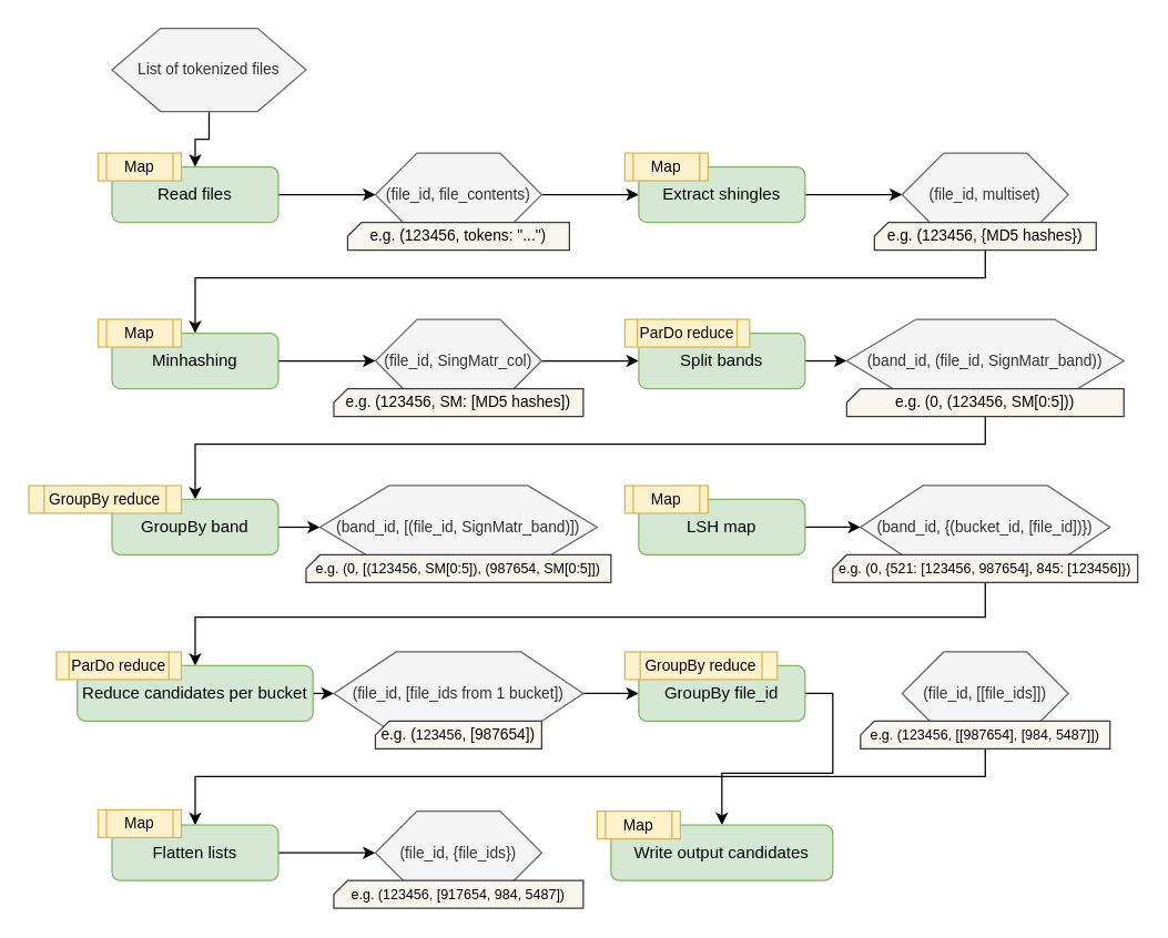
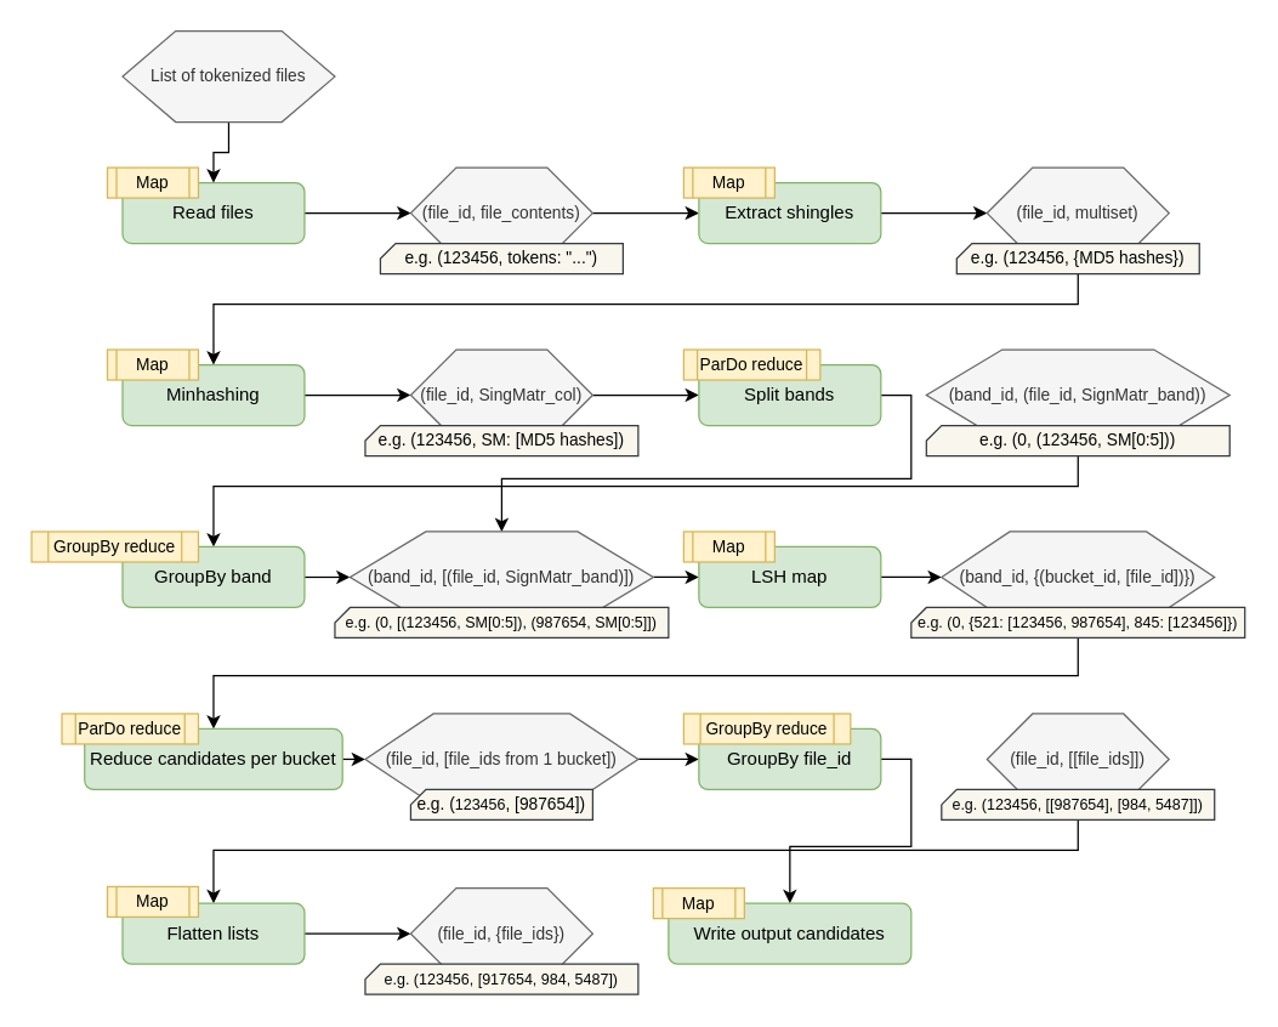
  <mxCell id="0" />
  <mxCell id="1" parent="0" />
  <mxCell id="2" style="edgeStyle=orthogonalEdgeStyle;rounded=0;orthogonalLoop=1;jettySize=auto;html=1;exitX=1;exitY=0.5;exitDx=0;exitDy=0;entryX=0;entryY=0.5;entryDx=0;entryDy=0;endArrow=classic;endFill=1;" parent="1" source="3" target="7" edge="1"><mxGeometry relative="1" as="geometry" /></mxCell>
  <mxCell id="3" value="Read files" style="rounded=1;whiteSpace=wrap;html=1;fillColor=#d5e8d4;strokeColor=#82b366;" parent="1" vertex="1"><mxGeometry x="80" y="120" width="120" height="40" as="geometry" /></mxCell>
  <mxCell id="4" style="edgeStyle=orthogonalEdgeStyle;rounded=0;orthogonalLoop=1;jettySize=auto;html=1;entryX=0.5;entryY=0;entryDx=0;entryDy=0;" parent="1" source="5" target="3" edge="1"><mxGeometry relative="1" as="geometry" /></mxCell>
  <mxCell id="5" value="&lt;span style=&quot;white-space: normal; font-size: 11px;&quot;&gt;List of tokenized files&lt;/span&gt;" style="shape=hexagon;perimeter=hexagonPerimeter2;whiteSpace=wrap;html=1;fillColor=#f5f5f5;strokeColor=#666666;fontColor=#333333;fontSize=11;" parent="1" vertex="1"><mxGeometry x="80" y="20" width="140" height="60" as="geometry" /></mxCell>
  <mxCell id="6" style="edgeStyle=orthogonalEdgeStyle;rounded=0;orthogonalLoop=1;jettySize=auto;html=1;exitX=1;exitY=0.5;exitDx=0;exitDy=0;entryX=0;entryY=0.5;entryDx=0;entryDy=0;endArrow=classic;endFill=1;" parent="1" source="7" target="9" edge="1"><mxGeometry relative="1" as="geometry" /></mxCell>
  <mxCell id="7" value="&lt;span style=&quot;white-space: normal; font-size: 11px;&quot;&gt;(file_id, file_contents)&lt;/span&gt;" style="shape=hexagon;perimeter=hexagonPerimeter2;whiteSpace=wrap;html=1;fillColor=#f5f5f5;strokeColor=#666666;fontColor=#333333;fontSize=11;" parent="1" vertex="1"><mxGeometry x="270" y="110" width="120" height="60" as="geometry" /></mxCell>
  <mxCell id="8" style="edgeStyle=orthogonalEdgeStyle;rounded=0;orthogonalLoop=1;jettySize=auto;html=1;entryX=0;entryY=0.5;entryDx=0;entryDy=0;endArrow=classic;endFill=1;" parent="1" source="9" target="11" edge="1"><mxGeometry relative="1" as="geometry" /></mxCell>
  <mxCell id="9" value="&lt;span style=&quot;text-align: left ; white-space: nowrap&quot;&gt;Extract shingles&lt;/span&gt;" style="rounded=1;whiteSpace=wrap;html=1;fillColor=#d5e8d4;strokeColor=#82b366;" parent="1" vertex="1"><mxGeometry x="460" y="120" width="120" height="40" as="geometry" /></mxCell>
  <mxCell id="10" style="edgeStyle=orthogonalEdgeStyle;rounded=0;orthogonalLoop=1;jettySize=auto;html=1;entryX=0.5;entryY=0;entryDx=0;entryDy=0;endArrow=classic;endFill=1;" parent="1" source="11" target="13" edge="1"><mxGeometry relative="1" as="geometry"><Array as="points"><mxPoint x="710" y="200" /><mxPoint x="140" y="200" /></Array></mxGeometry></mxCell>
  <mxCell id="11" value="&lt;span style=&quot;white-space: normal; font-size: 11px;&quot;&gt;(file_id, multiset)&lt;/span&gt;" style="shape=hexagon;perimeter=hexagonPerimeter2;whiteSpace=wrap;html=1;fillColor=#f5f5f5;strokeColor=#666666;fontColor=#333333;fontSize=11;" parent="1" vertex="1"><mxGeometry x="650" y="110" width="120" height="60" as="geometry" /></mxCell>
  <mxCell id="12" style="edgeStyle=orthogonalEdgeStyle;rounded=0;orthogonalLoop=1;jettySize=auto;html=1;endArrow=classic;endFill=1;" parent="1" source="13" target="15" edge="1"><mxGeometry relative="1" as="geometry" /></mxCell>
  <mxCell id="13" value="&lt;span style=&quot;text-align: left ; white-space: nowrap&quot;&gt;Minhashing&lt;/span&gt;" style="rounded=1;whiteSpace=wrap;html=1;fillColor=#d5e8d4;strokeColor=#82b366;" parent="1" vertex="1"><mxGeometry x="80" y="240" width="120" height="40" as="geometry" /></mxCell>
  <mxCell id="14" style="edgeStyle=orthogonalEdgeStyle;rounded=0;orthogonalLoop=1;jettySize=auto;html=1;entryX=0;entryY=0.5;entryDx=0;entryDy=0;endArrow=classic;endFill=1;" parent="1" source="15" target="17" edge="1"><mxGeometry relative="1" as="geometry" /></mxCell>
  <mxCell id="15" value="&lt;span style=&quot;white-space: normal; font-size: 11px;&quot;&gt;(file_id, SingMatr_col)&lt;/span&gt;" style="shape=hexagon;perimeter=hexagonPerimeter2;whiteSpace=wrap;html=1;fillColor=#f5f5f5;strokeColor=#666666;fontColor=#333333;fontSize=11;" parent="1" vertex="1"><mxGeometry x="270" y="230" width="120" height="60" as="geometry" /></mxCell>
- <mxCell id="16" style="edgeStyle=orthogonalEdgeStyle;rounded=0;orthogonalLoop=1;jettySize=auto;html=1;exitX=1;exitY=0.5;exitDx=0;exitDy=0;entryX=0;entryY=0.5;entryDx=0;entryDy=0;endArrow=classic;endFill=1;" parent="1" source="17" target="19" edge="1"><mxGeometry relative="1" as="geometry" /></mxCell>
+ <mxCell id="16" style="edgeStyle=orthogonalEdgeStyle;rounded=0;orthogonalLoop=1;jettySize=auto;html=1;exitX=1;exitY=0.5;exitDx=0;exitDy=0;endArrow=classic;endFill=1;" parent="1" source="17" target="23" edge="1"><mxGeometry relative="1" as="geometry" /></mxCell>
  <mxCell id="17" value="&lt;span style=&quot;text-align: left ; white-space: nowrap&quot;&gt;Split bands&lt;/span&gt;" style="rounded=1;whiteSpace=wrap;html=1;fillColor=#d5e8d4;strokeColor=#82b366;" parent="1" vertex="1"><mxGeometry x="460" y="240" width="120" height="40" as="geometry" /></mxCell>
  <mxCell id="18" style="edgeStyle=orthogonalEdgeStyle;rounded=0;orthogonalLoop=1;jettySize=auto;html=1;entryX=0.5;entryY=0;entryDx=0;entryDy=0;endArrow=classic;endFill=1;" parent="1" source="19" target="21" edge="1"><mxGeometry relative="1" as="geometry"><Array as="points"><mxPoint x="710" y="320" /><mxPoint x="140" y="320" /></Array></mxGeometry></mxCell>
  <mxCell id="19" value="&lt;span style=&quot;white-space: normal; font-size: 11px;&quot;&gt;(band_id, (&lt;/span&gt;file_id, SignMatr_band&lt;span style=&quot;white-space: normal; font-size: 11px;&quot;&gt;))&lt;/span&gt;" style="shape=hexagon;perimeter=hexagonPerimeter2;whiteSpace=wrap;html=1;fillColor=#f5f5f5;strokeColor=#666666;fontColor=#333333;fontSize=11;" parent="1" vertex="1"><mxGeometry x="610" y="230" width="200" height="60" as="geometry" /></mxCell>
  <mxCell id="20" style="edgeStyle=orthogonalEdgeStyle;rounded=0;orthogonalLoop=1;jettySize=auto;html=1;exitX=1;exitY=0.5;exitDx=0;exitDy=0;entryX=0;entryY=0.5;entryDx=0;entryDy=0;endArrow=classic;endFill=1;" parent="1" source="21" target="23" edge="1"><mxGeometry relative="1" as="geometry" /></mxCell>
  <mxCell id="21" value="&lt;span style=&quot;text-align: left ; white-space: nowrap&quot;&gt;GroupBy band&lt;/span&gt;" style="rounded=1;whiteSpace=wrap;html=1;fillColor=#d5e8d4;strokeColor=#82b366;" parent="1" vertex="1"><mxGeometry x="80" y="360" width="120" height="40" as="geometry" /></mxCell>
+ <mxCell id="22" style="edgeStyle=orthogonalEdgeStyle;rounded=0;orthogonalLoop=1;jettySize=auto;html=1;entryX=0;entryY=0.5;entryDx=0;entryDy=0;endArrow=classic;endFill=1;" parent="1" source="23" target="25" edge="1"><mxGeometry relative="1" as="geometry" /></mxCell>
  <mxCell id="23" value="&lt;span style=&quot;white-space: normal; font-size: 11px;&quot;&gt;(band_id, [(&lt;/span&gt;file_id, SignMatr_band&lt;span style=&quot;white-space: normal; font-size: 11px;&quot;&gt;)])&lt;/span&gt;" style="shape=hexagon;perimeter=hexagonPerimeter2;whiteSpace=wrap;html=1;fillColor=#f5f5f5;strokeColor=#666666;fontColor=#333333;fontSize=11;" parent="1" vertex="1"><mxGeometry x="230" y="350" width="200" height="60" as="geometry" /></mxCell>
  <mxCell id="24" style="edgeStyle=orthogonalEdgeStyle;rounded=0;orthogonalLoop=1;jettySize=auto;html=1;exitX=1;exitY=0.5;exitDx=0;exitDy=0;entryX=0;entryY=0.5;entryDx=0;entryDy=0;endArrow=classic;endFill=1;" parent="1" source="25" target="27" edge="1"><mxGeometry relative="1" as="geometry" /></mxCell>
  <mxCell id="25" value="&lt;span style=&quot;text-align: left ; white-space: nowrap&quot;&gt;LSH map&lt;/span&gt;" style="rounded=1;whiteSpace=wrap;html=1;fillColor=#d5e8d4;strokeColor=#82b366;" parent="1" vertex="1"><mxGeometry x="460" y="360" width="120" height="40" as="geometry" /></mxCell>
  <mxCell id="26" style="edgeStyle=orthogonalEdgeStyle;rounded=0;orthogonalLoop=1;jettySize=auto;html=1;exitX=0.5;exitY=1;exitDx=0;exitDy=0;entryX=0.5;entryY=0;entryDx=0;entryDy=0;endArrow=classic;endFill=1;fontSize=11;" parent="1" source="27" target="29" edge="1"><mxGeometry relative="1" as="geometry" /></mxCell>
  <mxCell id="27" value="&lt;span style=&quot;white-space: normal ; font-size: 11px&quot;&gt;(band_id, {(bucket_id&lt;/span&gt;, [file_id]&lt;span style=&quot;white-space: normal ; font-size: 11px&quot;&gt;)})&lt;/span&gt;" style="shape=hexagon;perimeter=hexagonPerimeter2;whiteSpace=wrap;html=1;fillColor=#f5f5f5;strokeColor=#666666;fontColor=#333333;fontSize=11;" parent="1" vertex="1"><mxGeometry x="620" y="350" width="180" height="60" as="geometry" /></mxCell>
  <mxCell id="28" style="edgeStyle=orthogonalEdgeStyle;rounded=0;orthogonalLoop=1;jettySize=auto;html=1;exitX=1;exitY=0.5;exitDx=0;exitDy=0;entryX=0;entryY=0.5;entryDx=0;entryDy=0;endArrow=classic;endFill=1;fontSize=11;" parent="1" source="29" target="31" edge="1"><mxGeometry relative="1" as="geometry" /></mxCell>
  <mxCell id="29" value="&lt;span style=&quot;text-align: left ; white-space: nowrap&quot;&gt;Reduce candidates per bucket&lt;/span&gt;" style="rounded=1;whiteSpace=wrap;html=1;fillColor=#d5e8d4;strokeColor=#82b366;" parent="1" vertex="1"><mxGeometry x="55" y="480" width="170" height="40" as="geometry" /></mxCell>
  <mxCell id="30" style="edgeStyle=orthogonalEdgeStyle;rounded=0;orthogonalLoop=1;jettySize=auto;html=1;exitX=1;exitY=0.5;exitDx=0;exitDy=0;entryX=0;entryY=0.5;entryDx=0;entryDy=0;endArrow=classic;endFill=1;fontSize=11;" parent="1" source="31" target="33" edge="1"><mxGeometry relative="1" as="geometry" /></mxCell>
  <mxCell id="31" value="&lt;span style=&quot;white-space: normal; font-size: 11px;&quot;&gt;(file_id, [file_ids from 1 bucket&lt;/span&gt;&lt;span style=&quot;white-space: normal; font-size: 11px;&quot;&gt;])&lt;/span&gt;" style="shape=hexagon;perimeter=hexagonPerimeter2;whiteSpace=wrap;html=1;fillColor=#f5f5f5;strokeColor=#666666;fontColor=#333333;fontSize=11;" parent="1" vertex="1"><mxGeometry x="240" y="470" width="180" height="60" as="geometry" /></mxCell>
  <mxCell id="32" style="edgeStyle=orthogonalEdgeStyle;rounded=0;orthogonalLoop=1;jettySize=auto;html=1;exitX=1;exitY=0.5;exitDx=0;exitDy=0;endArrow=classic;endFill=1;fontSize=11;" parent="1" source="33" target="39" edge="1"><mxGeometry relative="1" as="geometry" /></mxCell>
  <mxCell id="33" value="&lt;span style=&quot;text-align: left ; white-space: nowrap&quot;&gt;GroupBy file_id&lt;/span&gt;" style="rounded=1;whiteSpace=wrap;html=1;fillColor=#d5e8d4;strokeColor=#82b366;" parent="1" vertex="1"><mxGeometry x="460" y="480" width="120" height="40" as="geometry" /></mxCell>
  <mxCell id="34" style="edgeStyle=orthogonalEdgeStyle;rounded=0;orthogonalLoop=1;jettySize=auto;html=1;entryX=0.5;entryY=0;entryDx=0;entryDy=0;endArrow=classic;endFill=1;fontSize=11;" parent="1" source="35" target="37" edge="1"><mxGeometry relative="1" as="geometry"><Array as="points"><mxPoint x="710" y="560" /><mxPoint x="140" y="560" /></Array></mxGeometry></mxCell>
  <mxCell id="35" value="&lt;span style=&quot;white-space: normal; font-size: 11px;&quot;&gt;(file_id, [[file_ids]&lt;/span&gt;&lt;span style=&quot;white-space: normal; font-size: 11px;&quot;&gt;])&lt;/span&gt;" style="shape=hexagon;perimeter=hexagonPerimeter2;whiteSpace=wrap;html=1;fillColor=#f5f5f5;strokeColor=#666666;fontColor=#333333;fontSize=11;" parent="1" vertex="1"><mxGeometry x="650" y="470" width="120" height="60" as="geometry" /></mxCell>
  <mxCell id="36" style="edgeStyle=orthogonalEdgeStyle;rounded=0;orthogonalLoop=1;jettySize=auto;html=1;entryX=0;entryY=0.5;entryDx=0;entryDy=0;endArrow=classic;endFill=1;fontSize=11;" parent="1" source="37" target="38" edge="1"><mxGeometry relative="1" as="geometry" /></mxCell>
  <mxCell id="37" value="&lt;span style=&quot;text-align: left ; white-space: nowrap&quot;&gt;Flatten lists&lt;/span&gt;" style="rounded=1;whiteSpace=wrap;html=1;fillColor=#d5e8d4;strokeColor=#82b366;" parent="1" vertex="1"><mxGeometry x="80" y="595" width="120" height="40" as="geometry" /></mxCell>
  <mxCell id="38" value="&lt;span style=&quot;white-space: normal; font-size: 11px;&quot;&gt;(file_id, {file_ids}&lt;/span&gt;&lt;span style=&quot;white-space: normal; font-size: 11px;&quot;&gt;)&lt;/span&gt;" style="shape=hexagon;perimeter=hexagonPerimeter2;whiteSpace=wrap;html=1;fillColor=#f5f5f5;strokeColor=#666666;fontColor=#333333;fontSize=11;" parent="1" vertex="1"><mxGeometry x="270" y="585" width="120" height="60" as="geometry" /></mxCell>
  <mxCell id="39" value="&lt;span style=&quot;text-align: left ; white-space: nowrap&quot;&gt;Write&amp;nbsp;&lt;/span&gt;&lt;span style=&quot;text-align: left ; white-space: nowrap&quot;&gt;output&amp;nbsp;&lt;/span&gt;&lt;span style=&quot;text-align: left ; white-space: nowrap&quot;&gt;candidates&lt;/span&gt;" style="rounded=1;whiteSpace=wrap;html=1;fillColor=#d5e8d4;strokeColor=#82b366;" parent="1" vertex="1"><mxGeometry x="440" y="595" width="160" height="40" as="geometry" /></mxCell>
  <mxCell id="40" value="Map" style="shape=process;whiteSpace=wrap;html=1;backgroundOutline=1;fontSize=11;fillColor=#fff2cc;strokeColor=#d6b656;" parent="1" vertex="1"><mxGeometry x="70" y="110" width="60" height="20" as="geometry" /></mxCell>
  <mxCell id="41" value="Map" style="shape=process;whiteSpace=wrap;html=1;backgroundOutline=1;fontSize=11;fillColor=#fff2cc;strokeColor=#d6b656;" parent="1" vertex="1"><mxGeometry x="450" y="110" width="60" height="20" as="geometry" /></mxCell>
  <mxCell id="42" value="Map" style="shape=process;whiteSpace=wrap;html=1;backgroundOutline=1;fontSize=11;fillColor=#fff2cc;strokeColor=#d6b656;" parent="1" vertex="1"><mxGeometry x="70" y="230" width="60" height="20" as="geometry" /></mxCell>
  <mxCell id="43" value="ParDo reduce" style="shape=process;whiteSpace=wrap;html=1;backgroundOutline=1;fontSize=11;fillColor=#fff2cc;strokeColor=#d6b656;" parent="1" vertex="1"><mxGeometry x="450" y="230" width="90" height="20" as="geometry" /></mxCell>
  <mxCell id="44" value="GroupBy reduce" style="shape=process;whiteSpace=wrap;html=1;backgroundOutline=1;fontSize=11;fillColor=#fff2cc;strokeColor=#d6b656;" parent="1" vertex="1"><mxGeometry x="20" y="350" width="110" height="20" as="geometry" /></mxCell>
  <mxCell id="45" value="Map" style="shape=process;whiteSpace=wrap;html=1;backgroundOutline=1;fontSize=11;fillColor=#fff2cc;strokeColor=#d6b656;" parent="1" vertex="1"><mxGeometry x="450" y="350" width="60" height="20" as="geometry" /></mxCell>
  <mxCell id="46" value="ParDo reduce" style="shape=process;whiteSpace=wrap;html=1;backgroundOutline=1;fontSize=11;fillColor=#fff2cc;strokeColor=#d6b656;" parent="1" vertex="1"><mxGeometry x="40" y="470" width="90" height="20" as="geometry" /></mxCell>
  <mxCell id="47" value="GroupBy reduce" style="shape=process;whiteSpace=wrap;html=1;backgroundOutline=1;fontSize=11;fillColor=#fff2cc;strokeColor=#d6b656;" parent="1" vertex="1"><mxGeometry x="450" y="470" width="110" height="20" as="geometry" /></mxCell>
  <mxCell id="48" value="Map" style="shape=process;whiteSpace=wrap;html=1;backgroundOutline=1;fontSize=11;fillColor=#fff2cc;strokeColor=#d6b656;" parent="1" vertex="1"><mxGeometry x="70" y="584" width="60" height="20" as="geometry" /></mxCell>
  <mxCell id="49" value="Map" style="shape=process;whiteSpace=wrap;html=1;backgroundOutline=1;fontSize=11;fillColor=#fff2cc;strokeColor=#d6b656;" parent="1" vertex="1"><mxGeometry x="430" y="585" width="60" height="20" as="geometry" /></mxCell>
  <mxCell id="50" value="e.g. (123456, tokens: &quot;...&quot;)" style="shape=card;whiteSpace=wrap;html=1;size=10;fontSize=11;fillColor=#f9f7ed;strokeColor=#36393d;" parent="1" vertex="1"><mxGeometry x="250" y="160" width="160" height="20" as="geometry" /></mxCell>
  <mxCell id="51" value="e.g. (123456, {MD5 hashes})" style="shape=card;whiteSpace=wrap;html=1;size=10;fontSize=11;fillColor=#f9f7ed;strokeColor=#36393d;" parent="1" vertex="1"><mxGeometry x="630" y="160" width="160" height="20" as="geometry" /></mxCell>
  <mxCell id="52" value="e.g. (123456, SM: [MD5 hashes])" style="shape=card;whiteSpace=wrap;html=1;size=10;fontSize=11;fillColor=#f9f7ed;strokeColor=#36393d;" parent="1" vertex="1"><mxGeometry x="240" y="280" width="180" height="20" as="geometry" /></mxCell>
  <mxCell id="53" value="e.g. (0, (123456, SM[0:5]))" style="shape=card;whiteSpace=wrap;html=1;size=10;fontSize=11;fillColor=#f9f7ed;strokeColor=#36393d;" parent="1" vertex="1"><mxGeometry x="610" y="280" width="200" height="20" as="geometry" /></mxCell>
  <mxCell id="54" value="e.g. (0, [(123456, SM[0:5]), (987654, SM[0:5]])" style="shape=card;whiteSpace=wrap;html=1;size=10;fontSize=10;fillColor=#f9f7ed;strokeColor=#36393d;" parent="1" vertex="1"><mxGeometry x="220" y="400" width="220" height="20" as="geometry" /></mxCell>
  <mxCell id="55" value="e.g. (0, {521: [123456, 987654], 845: [123456]})" style="shape=card;whiteSpace=wrap;html=1;size=10;fontSize=10;fillColor=#f9f7ed;strokeColor=#36393d;" parent="1" vertex="1"><mxGeometry x="600" y="400" width="220" height="20" as="geometry" /></mxCell>
  <mxCell id="56" value="e.g. (&lt;span style=&quot;font-size: 10px&quot;&gt;123456&lt;/span&gt;, [987654])" style="shape=card;whiteSpace=wrap;html=1;size=10;fontSize=11;fillColor=#f9f7ed;strokeColor=#36393d;" parent="1" vertex="1"><mxGeometry x="270" y="520" width="120" height="20" as="geometry" /></mxCell>
  <mxCell id="57" value="e.g. (&lt;span style=&quot;font-size: 10px&quot;&gt;123456&lt;/span&gt;, [[987654], [984, 5487]])" style="shape=card;whiteSpace=wrap;html=1;size=10;fontSize=10;fillColor=#f9f7ed;strokeColor=#36393d;" parent="1" vertex="1"><mxGeometry x="620" y="520" width="180" height="20" as="geometry" /></mxCell>
  <mxCell id="58" value="e.g. (&lt;span style=&quot;font-size: 10px&quot;&gt;123456&lt;/span&gt;, [917654, 984, 5487])" style="shape=card;whiteSpace=wrap;html=1;size=10;fontSize=10;fillColor=#f9f7ed;strokeColor=#36393d;" parent="1" vertex="1"><mxGeometry x="240" y="635" width="180" height="20" as="geometry" /></mxCell>
